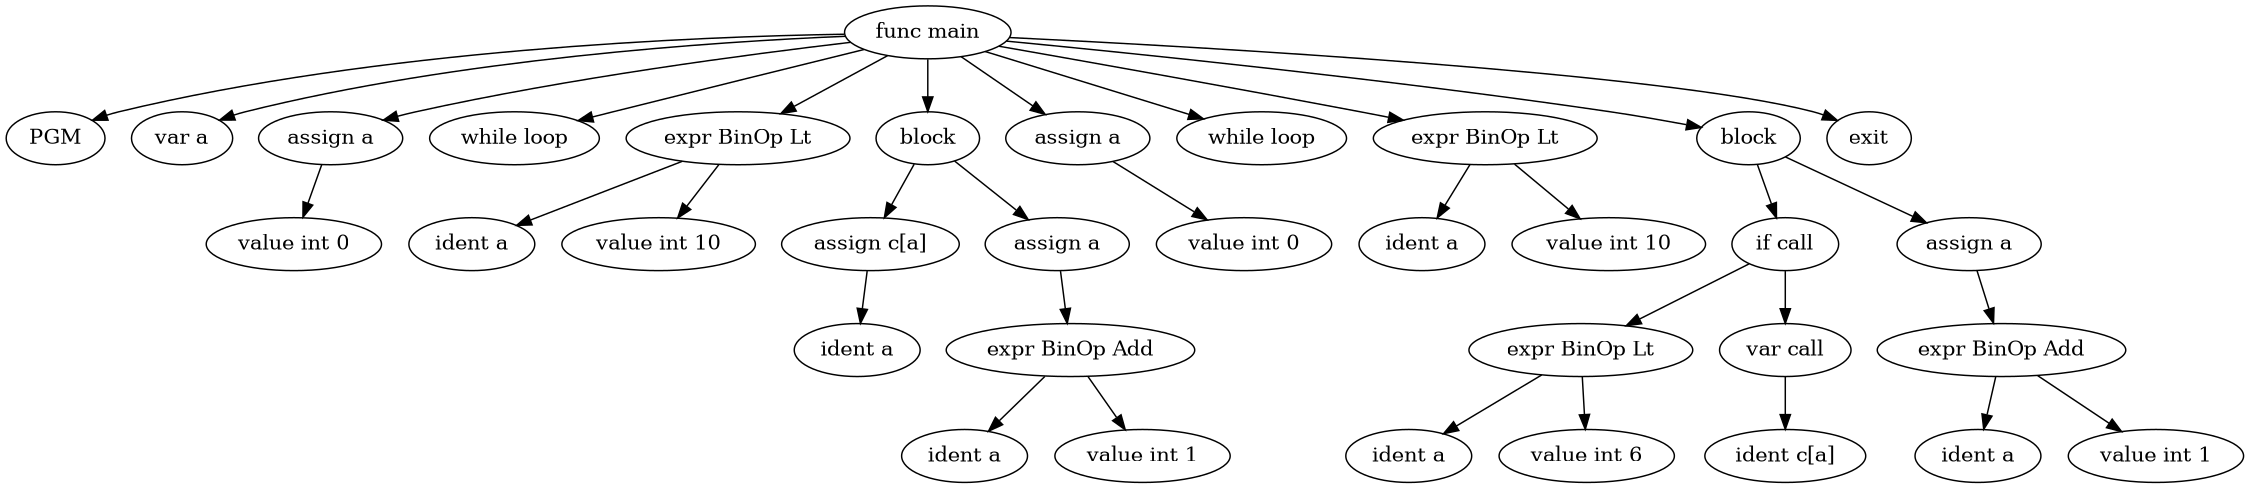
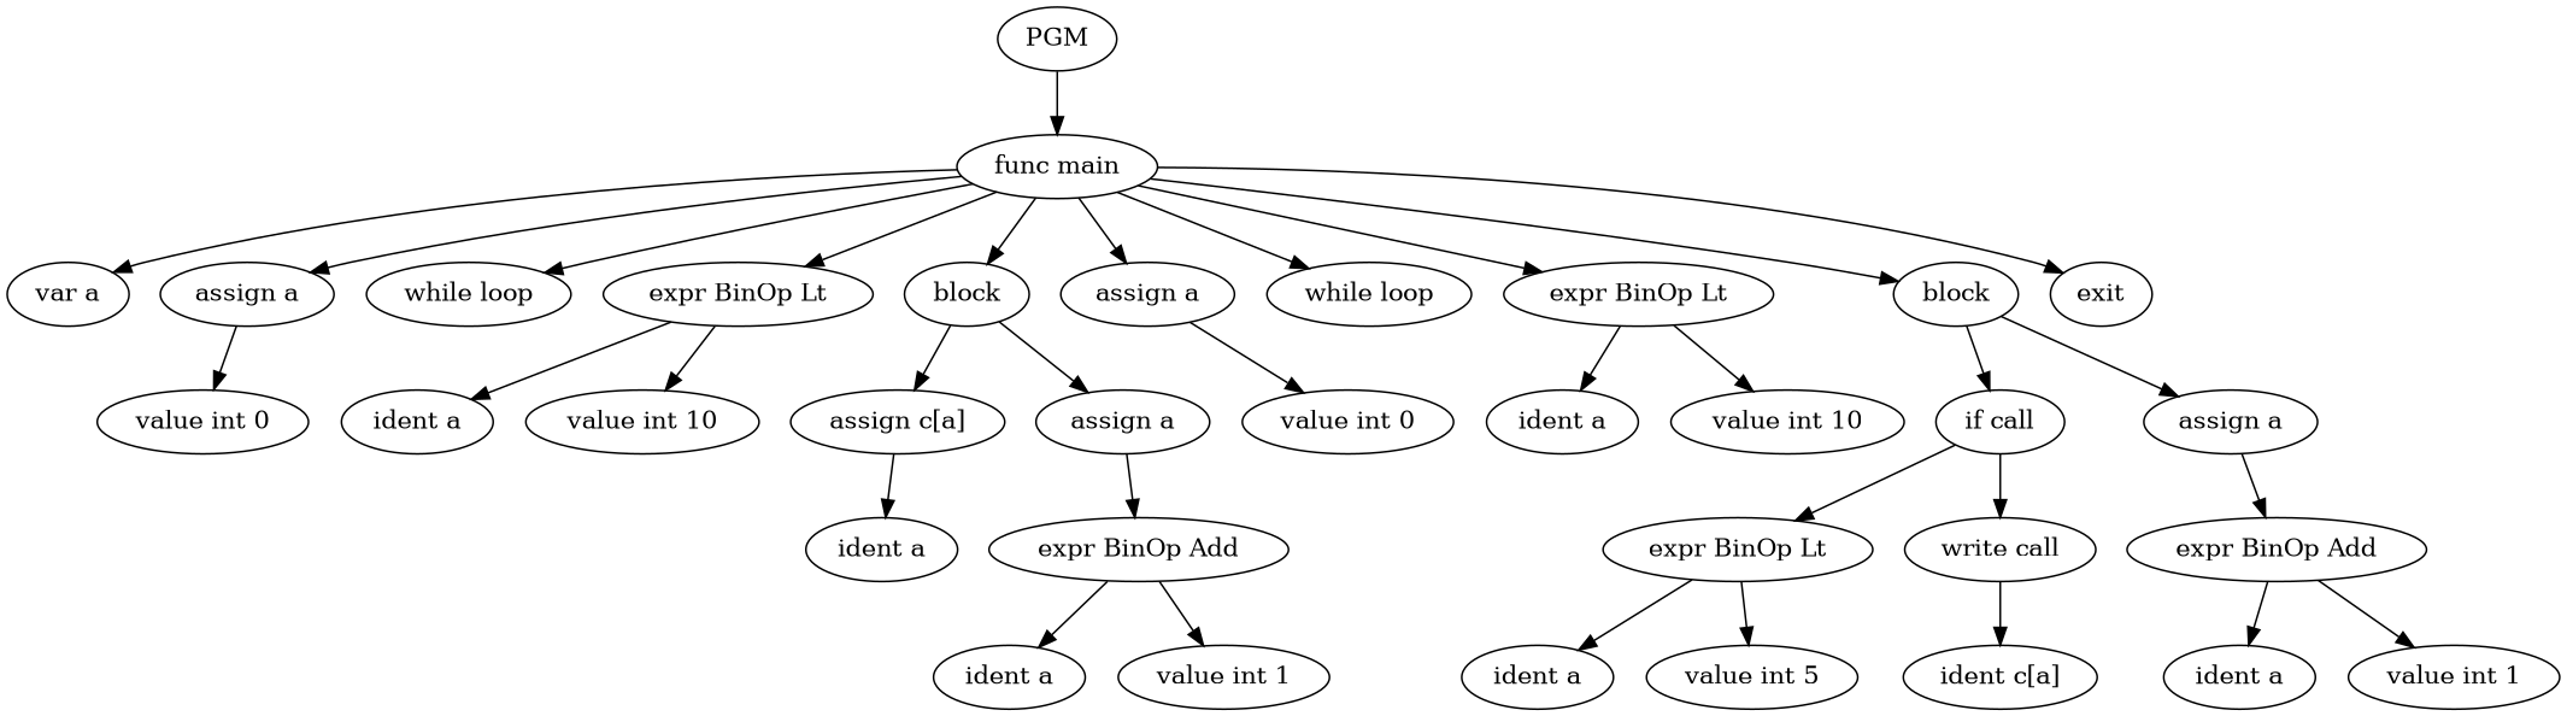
  digraph {
    node [shape=ellipse]
    n1 [label=PGM]
    n2 [label="func main"]
    n3 [label="var a"]
    n4 [label="assign a"]
    n5 [label="while loop"]
    n6 [label="expr BinOp Lt"]
    n7 [label=block]
    n8 [label="assign a"]
    n9 [label="while loop"]
    n10 [label="expr BinOp Lt"]
    n11 [label=block]
    n12 [label=exit]
    n13 [label="value int 0"]
    n14 [label="ident a"]
    n15 [label="value int 10"]
    n16 [label="assign c[a]"]
    n17 [label="assign a"]
    n18 [label="value int 0"]
    n19 [label="ident a"]
    n20 [label="value int 10"]
    n21 [label="if call"]
    n22 [label="assign a"]
    n23 [label="ident a"]
    n24 [label="expr BinOp Add"]
    n25 [label="ident a"]
    n26 [label="value int 1"]
    n27 [label="expr BinOp Lt"]
-   n28 [label="var call"]
+   n28 [label="write call"]
    n29 [label="expr BinOp Add"]
    n30 [label="ident a"]
-   n31 [label="value int 6"]
+   n31 [label="value int 5"]
    n32 [label="ident c[a]"]
    n33 [label="ident a"]
    n34 [label="value int 1"]
-   n2 -> n1
+   n1 -> n2
    n2 -> n3
    n2 -> n4
    n2 -> n5
    n2 -> n6
    n2 -> n7
    n2 -> n8
    n2 -> n9
    n2 -> n10
    n2 -> n11
    n2 -> n12
    n4 -> n13
    n6 -> n14
    n6 -> n15
    n7 -> n16
    n7 -> n17
    n8 -> n18
    n10 -> n19
    n10 -> n20
    n11 -> n21
    n11 -> n22
    n16 -> n23
    n17 -> n24
    n21 -> n27
    n21 -> n28
    n22 -> n29
    n24 -> n25
    n24 -> n26
    n27 -> n30
    n27 -> n31
    n28 -> n32
    n29 -> n33
    n29 -> n34
  }
